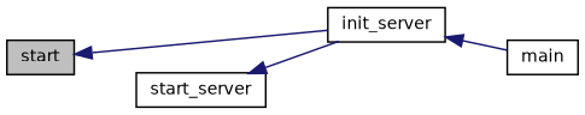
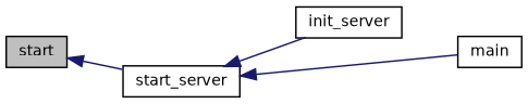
  digraph {
    rankdir=LR
    node [color=black fillcolor=white fontname=Helvetica fontsize=10 shape=record style=filled]
    edge [color=midnightblue dir=back fontname=Helvetica fontsize=10 labelfontname=Helvetica labelfontsize=10 style=solid]
    n1 [fillcolor=grey75 fontcolor=black height=0.2 label=start width=0.4]
    n2 [height=0.2 label=start_server width=0.4]
    n3 [height=0.2 label=init_server width=0.4]
    n4 [height=0.2 label=main width=0.4]
-   n1 -> n3
+   n1 -> n2
    n2 -> n3
-   n3 -> n4
+   n2 -> n4
  }
